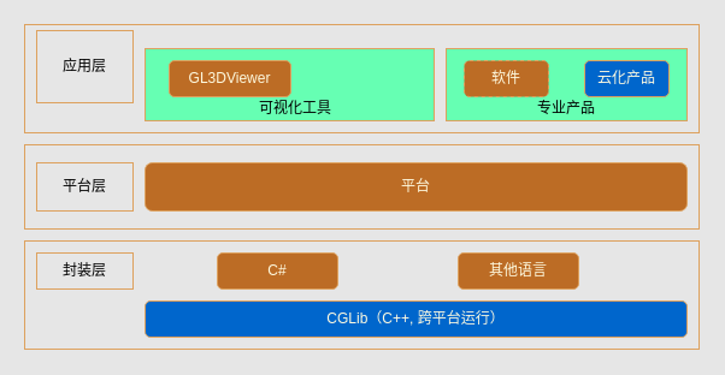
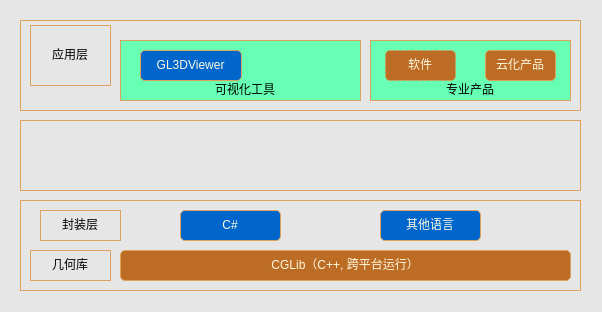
  <mxCell id="0" />
  <mxCell id="1" parent="0" />
  <mxCell id="2" value="" style="rounded=0;whiteSpace=wrap;html=1;sketch=0;strokeColor=#DDA15E;fontColor=#FEFAE0;fillColor=none;" vertex="1" parent="1"><mxGeometry x="20" y="20" width="560" height="90" as="geometry" /></mxCell>
  <mxCell id="3" value="" style="rounded=0;whiteSpace=wrap;html=1;sketch=0;strokeColor=#DDA15E;fontColor=#FEFAE0;fillColor=#66FFB3;" vertex="1" parent="1"><mxGeometry x="370" y="40" width="200" height="60" as="geometry" /></mxCell>
  <mxCell id="4" value="" style="rounded=0;whiteSpace=wrap;html=1;sketch=0;strokeColor=#DDA15E;fontColor=#FEFAE0;fillColor=#66FFB3;" vertex="1" parent="1"><mxGeometry x="120" y="40" width="240" height="60" as="geometry" /></mxCell>
  <mxCell id="5" value="" style="rounded=0;whiteSpace=wrap;html=1;sketch=0;strokeColor=#DDA15E;fontColor=#FEFAE0;fillColor=none;" vertex="1" parent="1"><mxGeometry x="20" y="120" width="560" height="70" as="geometry" /></mxCell>
  <mxCell id="6" value="" style="rounded=0;whiteSpace=wrap;html=1;sketch=0;strokeColor=#DDA15E;fontColor=#FEFAE0;fillColor=none;" vertex="1" parent="1"><mxGeometry x="20" y="200" width="560" height="90" as="geometry" /></mxCell>
- <mxCell id="8" value="CGLib（C++, 跨平台运行）" style="rounded=1;whiteSpace=wrap;html=1;strokeColor=#DDA15E;fontColor=#FEFAE0;fillColor=#0066CC;" vertex="1" parent="1"><mxGeometry x="120" y="250" width="450" height="30" as="geometry" /></mxCell>
- <mxCell id="9" value="C#" style="rounded=1;whiteSpace=wrap;html=1;strokeColor=#DDA15E;fontColor=#FEFAE0;fillColor=#bc6c25;" vertex="1" parent="1"><mxGeometry x="180" y="210" width="100" height="30" as="geometry" /></mxCell>
- <mxCell id="10" value="GL3DViewer" style="rounded=1;whiteSpace=wrap;html=1;strokeColor=#DDA15E;fontColor=#FEFAE0;fillColor=#bc6c25;" vertex="1" parent="1"><mxGeometry x="140" y="50" width="101" height="30" as="geometry" /></mxCell>
- <mxCell id="11" value="平台" style="rounded=1;whiteSpace=wrap;html=1;sketch=0;fillColor=#BC6C25;strokeColor=#DDA15E;fontColor=#FEFAE0;" vertex="1" parent="1"><mxGeometry x="120" y="135" width="450" height="40" as="geometry" /></mxCell>
+ <mxCell id="7" value="几何库" style="rounded=0;whiteSpace=wrap;html=1;sketch=0;strokeColor=#DDA15E;fillColor=none;" vertex="1" parent="1"><mxGeometry x="30" y="250" width="80" height="30" as="geometry" /></mxCell>
+ <mxCell id="8" value="CGLib（C++, 跨平台运行）" style="rounded=1;whiteSpace=wrap;html=1;strokeColor=#DDA15E;fontColor=#FEFAE0;fillColor=#bc6c25;" vertex="1" parent="1"><mxGeometry x="120" y="250" width="450" height="30" as="geometry" /></mxCell>
+ <mxCell id="9" value="C#" style="rounded=1;whiteSpace=wrap;html=1;strokeColor=#DDA15E;fontColor=#FEFAE0;fillColor=#0066CC;" vertex="1" parent="1"><mxGeometry x="180" y="210" width="100" height="30" as="geometry" /></mxCell>
+ <mxCell id="10" value="GL3DViewer" style="rounded=1;whiteSpace=wrap;html=1;strokeColor=#DDA15E;fontColor=#FEFAE0;fillColor=#0066CC;" vertex="1" parent="1"><mxGeometry x="140" y="50" width="101" height="30" as="geometry" /></mxCell>
  <mxCell id="12" value="软件" style="rounded=1;whiteSpace=wrap;html=1;sketch=0;fillColor=#BC6C25;strokeColor=#DDA15E;fontColor=#FEFAE0;dashed=1;" vertex="1" parent="1"><mxGeometry x="385" y="50" width="70" height="30" as="geometry" /></mxCell>
- <mxCell id="13" value="云化产品" style="rounded=1;whiteSpace=wrap;html=1;sketch=0;fillColor=#0066cc;strokeColor=#DDA15E;fontColor=#FEFAE0;" vertex="1" parent="1"><mxGeometry x="485" y="50" width="70" height="30" as="geometry" /></mxCell>
- <mxCell id="14" value="封装层" style="rounded=0;whiteSpace=wrap;html=1;sketch=0;strokeColor=#DDA15E;fillColor=none;" vertex="1" parent="1"><mxGeometry x="30" y="210" width="80" height="30" as="geometry" /></mxCell>
- <mxCell id="15" value="平台层" style="rounded=0;whiteSpace=wrap;html=1;sketch=0;strokeColor=#DDA15E;fillColor=none;" vertex="1" parent="1"><mxGeometry x="30" y="135" width="80" height="40" as="geometry" /></mxCell>
+ <mxCell id="13" value="云化产品" style="rounded=1;whiteSpace=wrap;html=1;sketch=0;fillColor=#BC6C25;strokeColor=#DDA15E;fontColor=#FEFAE0;" vertex="1" parent="1"><mxGeometry x="485" y="50" width="70" height="30" as="geometry" /></mxCell>
+ <mxCell id="14" value="封装层" style="rounded=0;whiteSpace=wrap;html=1;sketch=0;strokeColor=#DDA15E;fillColor=none;" vertex="1" parent="1"><mxGeometry x="40" y="210" width="80" height="30" as="geometry" /></mxCell>
  <mxCell id="16" value="应用层" style="rounded=0;whiteSpace=wrap;html=1;sketch=0;strokeColor=#DDA15E;fillColor=none;" vertex="1" parent="1"><mxGeometry x="30" y="25" width="80" height="60" as="geometry" /></mxCell>
  <mxCell id="17" value="&lt;font color=&quot;#000000&quot;&gt;可视化工具&lt;/font&gt;" style="text;html=1;strokeColor=none;fillColor=none;align=center;verticalAlign=middle;whiteSpace=wrap;rounded=0;sketch=0;fontColor=#FEFAE0;" vertex="1" parent="1"><mxGeometry x="205" y="80" width="80" height="20" as="geometry" /></mxCell>
  <mxCell id="18" value="&lt;font color=&quot;#000000&quot;&gt;专业产品&lt;/font&gt;" style="text;html=1;strokeColor=none;fillColor=none;align=center;verticalAlign=middle;whiteSpace=wrap;rounded=0;sketch=0;fontColor=#FEFAE0;" vertex="1" parent="1"><mxGeometry x="430" y="80" width="80" height="20" as="geometry" /></mxCell>
- <mxCell id="19" value="其他语言" style="rounded=1;whiteSpace=wrap;html=1;fillColor=#BC6C25;strokeColor=#DDA15E;fontColor=#FEFAE0;" vertex="1" parent="1"><mxGeometry x="380" y="210" width="100" height="30" as="geometry" /></mxCell>
+ <mxCell id="19" value="其他语言" style="rounded=1;whiteSpace=wrap;html=1;fillColor=#0066cc;strokeColor=#DDA15E;fontColor=#FEFAE0;" vertex="1" parent="1"><mxGeometry x="380" y="210" width="100" height="30" as="geometry" /></mxCell>
